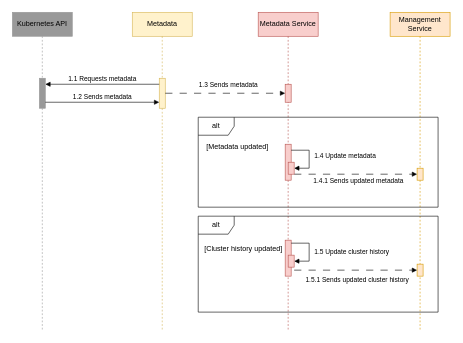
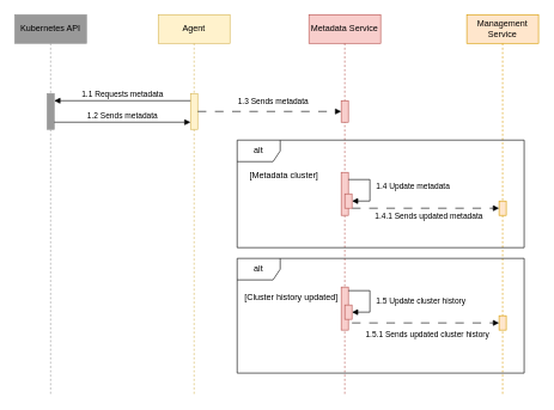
  <mxCell id="0" />
  <mxCell id="1" parent="0" />
- <mxCell id="2" value="Metadata" style="shape=umlLifeline;perimeter=lifelinePerimeter;whiteSpace=wrap;html=1;container=1;dropTarget=0;collapsible=0;recursiveResize=0;outlineConnect=0;portConstraint=eastwest;newEdgeStyle={&quot;curved&quot;:0,&quot;rounded&quot;:0};fillColor=#fff2cc;strokeColor=#d6b656;" parent="1" vertex="1"><mxGeometry x="220" y="20" width="100" height="530" as="geometry" /></mxCell>
+ <mxCell id="2" value="Agent" style="shape=umlLifeline;perimeter=lifelinePerimeter;whiteSpace=wrap;html=1;container=1;dropTarget=0;collapsible=0;recursiveResize=0;outlineConnect=0;portConstraint=eastwest;newEdgeStyle={&quot;curved&quot;:0,&quot;rounded&quot;:0};fillColor=#fff2cc;strokeColor=#d6b656;" parent="1" vertex="1"><mxGeometry x="220" y="20" width="100" height="530" as="geometry" /></mxCell>
  <mxCell id="3" value="" style="html=1;points=[[0,0,0,0,5],[0,1,0,0,-5],[1,0,0,0,5],[1,1,0,0,-5]];perimeter=orthogonalPerimeter;outlineConnect=0;targetShapes=umlLifeline;portConstraint=eastwest;newEdgeStyle={&quot;curved&quot;:0,&quot;rounded&quot;:0};fillColor=#fff2cc;strokeColor=#d6b656;" parent="2" vertex="1"><mxGeometry x="45" y="110" width="10" height="50" as="geometry" /></mxCell>
  <mxCell id="4" value="Metadata Service" style="shape=umlLifeline;perimeter=lifelinePerimeter;whiteSpace=wrap;html=1;container=1;dropTarget=0;collapsible=0;recursiveResize=0;outlineConnect=0;portConstraint=eastwest;newEdgeStyle={&quot;curved&quot;:0,&quot;rounded&quot;:0};fillColor=#f8cecc;strokeColor=#b85450;" parent="1" vertex="1"><mxGeometry y="20" width="100" height="530" as="geometry" x="430" /></mxCell>
  <mxCell id="5" value="" style="html=1;points=[[0,0,0,0,5],[0,1,0,0,-5],[1,0,0,0,5],[1,1,0,0,-5]];perimeter=orthogonalPerimeter;outlineConnect=0;targetShapes=umlLifeline;portConstraint=eastwest;newEdgeStyle={&quot;curved&quot;:0,&quot;rounded&quot;:0};fillColor=#f8cecc;strokeColor=#b85450;" parent="4" vertex="1"><mxGeometry x="45" y="120" width="10" height="30" as="geometry" /></mxCell>
  <mxCell id="6" value="Management Service" style="shape=umlLifeline;perimeter=lifelinePerimeter;whiteSpace=wrap;html=1;container=1;dropTarget=0;collapsible=0;recursiveResize=0;outlineConnect=0;portConstraint=eastwest;newEdgeStyle={&quot;curved&quot;:0,&quot;rounded&quot;:0};fillColor=#ffe6cc;strokeColor=#d79b00;" parent="1" vertex="1"><mxGeometry x="650" y="20" width="100" height="530" as="geometry" /></mxCell>
  <mxCell id="7" value="" style="html=1;points=[[0,0,0,0,5],[0,1,0,0,-5],[1,0,0,0,5],[1,1,0,0,-5]];perimeter=orthogonalPerimeter;outlineConnect=0;targetShapes=umlLifeline;portConstraint=eastwest;newEdgeStyle={&quot;curved&quot;:0,&quot;rounded&quot;:0};fillColor=#ffe6cc;strokeColor=#d79b00;" parent="6" vertex="1"><mxGeometry x="45" y="260" width="10" height="20" as="geometry" /></mxCell>
  <mxCell id="8" value="1.3 Sends metadata" style="html=1;verticalAlign=bottom;endArrow=block;curved=0;rounded=0;dashed=1;dashPattern=12 12;" parent="1" source="3" target="5" edge="1"><mxGeometry x="0.05" y="5" width="80" relative="1" as="geometry"><mxPoint x="280" y="140" as="sourcePoint" /><mxPoint x="350" y="140" as="targetPoint" /><mxPoint as="offset" /></mxGeometry></mxCell>
  <mxCell id="9" value="alt " style="shape=umlFrame;whiteSpace=wrap;html=1;pointerEvents=0;" parent="1" vertex="1"><mxGeometry x="330" y="195" width="400" height="150" as="geometry" /></mxCell>
  <mxCell id="10" value="" style="html=1;points=[[0,0,0,0,5],[0,1,0,0,-5],[1,0,0,0,5],[1,1,0,0,-5]];perimeter=orthogonalPerimeter;outlineConnect=0;targetShapes=umlLifeline;portConstraint=eastwest;newEdgeStyle={&quot;curved&quot;:0,&quot;rounded&quot;:0};fillColor=#f8cecc;strokeColor=#b85450;" parent="1" vertex="1"><mxGeometry x="475" y="240" width="10" height="60" as="geometry" /></mxCell>
- <mxCell id="11" value="[Metadata updated]" style="text;html=1;align=center;verticalAlign=middle;resizable=0;points=[];autosize=1;strokeColor=none;fillColor=none;" parent="1" vertex="1"><mxGeometry x="330" y="230" width="130" height="30" as="geometry" /></mxCell>
+ <mxCell id="11" value="[Metadata cluster]" style="text;html=1;align=center;verticalAlign=middle;resizable=0;points=[];autosize=1;strokeColor=none;fillColor=none;" parent="1" vertex="1"><mxGeometry x="330" y="230" width="130" height="30" as="geometry" /></mxCell>
  <mxCell id="12" value="1.4.1 Sends updated metadata" style="html=1;verticalAlign=bottom;endArrow=block;curved=0;rounded=0;dashed=1;dashPattern=12 12;" parent="1" target="7" edge="1"><mxGeometry x="0.045" y="-20" width="80" relative="1" as="geometry"><mxPoint x="490" y="290" as="sourcePoint" /><mxPoint x="680" y="290" as="targetPoint" /><mxPoint as="offset" /></mxGeometry></mxCell>
  <mxCell id="13" value="[Cluster history updated]" style="text;html=1;align=center;verticalAlign=middle;resizable=0;points=[];autosize=1;strokeColor=none;fillColor=none;" parent="1" vertex="1"><mxGeometry x="330" y="400" width="150" height="30" as="geometry" /></mxCell>
  <mxCell id="14" value="&amp;nbsp;" style="text;whiteSpace=wrap;html=1;" parent="1" vertex="1"><mxGeometry x="200" y="50" width="40" height="40" as="geometry" /></mxCell>
  <mxCell id="15" value="1.4 Update metadata" style="html=1;align=left;spacingLeft=2;endArrow=block;rounded=0;edgeStyle=orthogonalEdgeStyle;curved=0;rounded=0;" parent="1" edge="1"><mxGeometry x="-0.058" y="5" relative="1" as="geometry"><mxPoint x="485" y="250" as="sourcePoint" /><Array as="points"><mxPoint x="515" y="280" /></Array><mxPoint x="490" y="280.043" as="targetPoint" /><mxPoint as="offset" /></mxGeometry></mxCell>
  <mxCell id="16" value="" style="html=1;points=[[0,0,0,0,5],[0,1,0,0,-5],[1,0,0,0,5],[1,1,0,0,-5]];perimeter=orthogonalPerimeter;outlineConnect=0;targetShapes=umlLifeline;portConstraint=eastwest;newEdgeStyle={&quot;curved&quot;:0,&quot;rounded&quot;:0};fillColor=#ffe6cc;strokeColor=#d79b00;" parent="1" vertex="1"><mxGeometry x="695" y="440" width="10" height="20" as="geometry" /></mxCell>
  <mxCell id="17" value="" style="html=1;points=[[0,0,0,0,5],[0,1,0,0,-5],[1,0,0,0,5],[1,1,0,0,-5]];perimeter=orthogonalPerimeter;outlineConnect=0;targetShapes=umlLifeline;portConstraint=eastwest;newEdgeStyle={&quot;curved&quot;:0,&quot;rounded&quot;:0};fillColor=#f8cecc;strokeColor=#b85450;" parent="1" vertex="1"><mxGeometry x="475" y="400" width="10" height="60" as="geometry" /></mxCell>
  <mxCell id="18" value="1.5.1 Sends updated cluster history" style="html=1;verticalAlign=bottom;endArrow=block;curved=0;rounded=0;dashed=1;dashPattern=12 12;" parent="1" edge="1"><mxGeometry x="0.024" y="-25" width="80" relative="1" as="geometry"><mxPoint x="490" y="450" as="sourcePoint" /><mxPoint x="695" y="450" as="targetPoint" /><mxPoint as="offset" /></mxGeometry></mxCell>
  <mxCell id="19" value="alt " style="shape=umlFrame;whiteSpace=wrap;html=1;pointerEvents=0;" parent="1" vertex="1"><mxGeometry x="330" y="360" width="400" height="160" as="geometry" /></mxCell>
  <mxCell id="20" value="" style="html=1;points=[[0,0,0,0,5],[0,1,0,0,-5],[1,0,0,0,5],[1,1,0,0,-5]];perimeter=orthogonalPerimeter;outlineConnect=0;targetShapes=umlLifeline;portConstraint=eastwest;newEdgeStyle={&quot;curved&quot;:0,&quot;rounded&quot;:0};fillColor=#f8cecc;strokeColor=#b85450;" parent="1" vertex="1"><mxGeometry x="480" y="270" width="10" height="20" as="geometry" /></mxCell>
  <mxCell id="21" value="1.5 Update cluster history" style="html=1;align=left;spacingLeft=2;endArrow=block;rounded=0;edgeStyle=orthogonalEdgeStyle;curved=0;rounded=0;" parent="1" edge="1"><mxGeometry x="0.059" y="5" relative="1" as="geometry"><mxPoint x="485" y="405" as="sourcePoint" /><Array as="points"><mxPoint x="515" y="435" /></Array><mxPoint x="490" y="435.043" as="targetPoint" /><mxPoint as="offset" /></mxGeometry></mxCell>
  <mxCell id="22" value="" style="html=1;points=[[0,0,0,0,5],[0,1,0,0,-5],[1,0,0,0,5],[1,1,0,0,-5]];perimeter=orthogonalPerimeter;outlineConnect=0;targetShapes=umlLifeline;portConstraint=eastwest;newEdgeStyle={&quot;curved&quot;:0,&quot;rounded&quot;:0};fillColor=#f8cecc;strokeColor=#b85450;" parent="1" vertex="1"><mxGeometry x="480" y="425" width="10" height="20" as="geometry" /></mxCell>
  <mxCell id="23" value="Kubernetes API" style="shape=umlLifeline;perimeter=lifelinePerimeter;whiteSpace=wrap;html=1;container=1;dropTarget=0;collapsible=0;recursiveResize=0;outlineConnect=0;portConstraint=eastwest;newEdgeStyle={&quot;curved&quot;:0,&quot;rounded&quot;:0};fillColor=#999999;strokeColor=#999999;" parent="1" vertex="1"><mxGeometry x="20" y="20" width="100" height="530" as="geometry" /></mxCell>
  <mxCell id="24" value="" style="html=1;points=[[0,0,0,0,5],[0,1,0,0,-5],[1,0,0,0,5],[1,1,0,0,-5]];perimeter=orthogonalPerimeter;outlineConnect=0;targetShapes=umlLifeline;portConstraint=eastwest;newEdgeStyle={&quot;curved&quot;:0,&quot;rounded&quot;:0};fillColor=#999999;strokeColor=#999999;" parent="23" vertex="1"><mxGeometry x="45" y="110" width="10" height="50" as="geometry" /></mxCell>
  <mxCell id="25" value="1.1 Requests metadata" style="html=1;verticalAlign=bottom;endArrow=block;curved=0;rounded=0;entryX=1;entryY=0;entryDx=0;entryDy=5;entryPerimeter=0;exitX=0;exitY=0;exitDx=0;exitDy=5;exitPerimeter=0;" parent="1" edge="1"><mxGeometry width="80" relative="1" as="geometry"><mxPoint x="265" y="140" as="sourcePoint" /><mxPoint x="75" y="140" as="targetPoint" /></mxGeometry></mxCell>
  <mxCell id="26" value="1.2 Sends metadata" style="html=1;verticalAlign=bottom;endArrow=block;curved=0;rounded=0;exitX=1;exitY=1;exitDx=0;exitDy=-5;exitPerimeter=0;" parent="1" target="3" edge="1"><mxGeometry width="80" relative="1" as="geometry"><mxPoint x="75" y="170" as="sourcePoint" /><mxPoint x="260" y="170" as="targetPoint" /></mxGeometry></mxCell>
